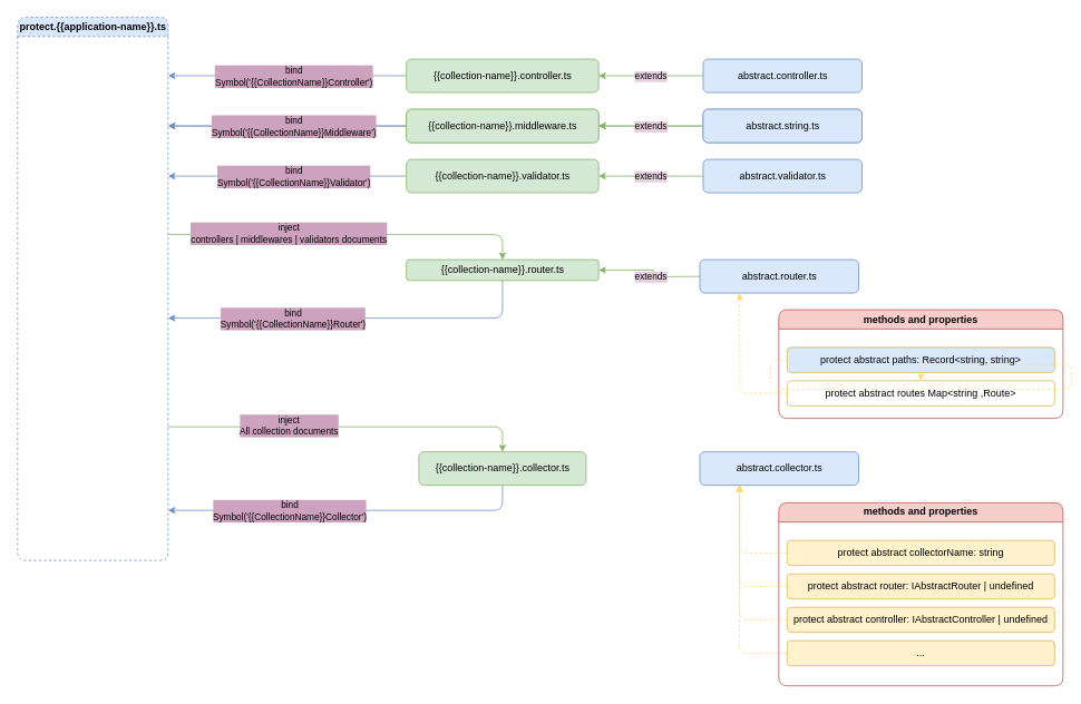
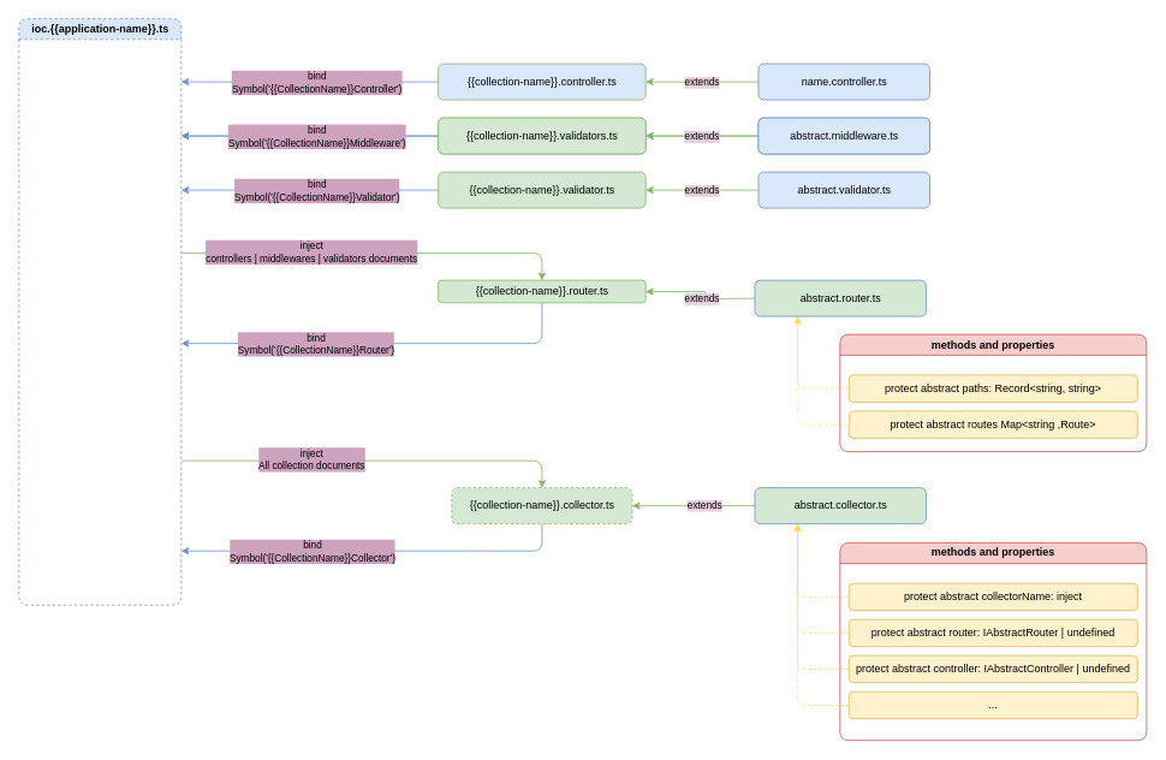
  <mxCell id="0" />
  <mxCell id="1" parent="0" />
- <mxCell id="2" value="protect.{{application-name}}.ts" style="swimlane;whiteSpace=wrap;html=1;rounded=1;dashed=1;fillColor=#dae8fc;strokeColor=#6c8ebf;" parent="1" vertex="1"><mxGeometry x="20.57" y="20" width="180" height="650" as="geometry" /></mxCell>
+ <mxCell id="2" value="ioc.{{application-name}}.ts" style="swimlane;whiteSpace=wrap;html=1;rounded=1;dashed=1;fillColor=#dae8fc;strokeColor=#6c8ebf;" parent="1" vertex="1"><mxGeometry x="20.57" y="20" width="180" height="650" as="geometry" /></mxCell>
  <mxCell id="3" value="{{collection-name}}.router.ts" style="rounded=1;whiteSpace=wrap;html=1;fillColor=#d5e8d4;strokeColor=#82b366;" parent="1" vertex="1"><mxGeometry x="485.57" y="310" width="230" height="25" as="geometry" /></mxCell>
  <mxCell id="4" style="edgeStyle=orthogonalEdgeStyle;rounded=0;orthogonalLoop=1;jettySize=auto;html=1;fillColor=#d5e8d4;strokeColor=#82b366;entryX=1;entryY=0.5;entryDx=0;entryDy=0;" parent="1" target="3" edge="1"><mxGeometry relative="1" as="geometry"><mxPoint x="720.57" y="330" as="targetPoint" /><mxPoint x="846.57" y="330" as="sourcePoint" /></mxGeometry></mxCell>
- <mxCell id="5" value="abstract.router.ts" style="rounded=1;whiteSpace=wrap;html=1;fillColor=#dae8fc;strokeColor=#6c8ebf;" parent="1" vertex="1"><mxGeometry x="836.57" y="310" width="190" height="40" as="geometry" /></mxCell>
+ <mxCell id="5" value="abstract.router.ts" style="rounded=1;whiteSpace=wrap;html=1;fillColor=#d5e8d4;strokeColor=#6c8ebf;" parent="1" vertex="1"><mxGeometry x="836.57" y="310" width="190" height="40" as="geometry" /></mxCell>
  <mxCell id="6" value="methods and properties" style="swimlane;whiteSpace=wrap;html=1;fillColor=#f8cecc;strokeColor=#b85450;rounded=1;" parent="1" vertex="1"><mxGeometry x="931" y="370" width="340" height="130" as="geometry" /></mxCell>
- <mxCell id="7" value="protect abstract paths: Record&amp;lt;string, string&amp;gt;" style="rounded=1;whiteSpace=wrap;html=1;fillColor=#dae8fc;strokeColor=#d6b656;" parent="6" vertex="1"><mxGeometry x="10" y="45" width="320" height="30" as="geometry" /></mxCell>
- <mxCell id="8" value="protect abstract routes Map&amp;lt;string ,Route&amp;gt;" style="rounded=1;whiteSpace=wrap;html=1;fillColor=#ffffff;strokeColor=#d6b656;" parent="6" vertex="1"><mxGeometry x="10" y="85" width="320" height="30" as="geometry" /></mxCell>
- <mxCell id="9" style="edgeStyle=orthogonalEdgeStyle;rounded=1;sketch=0;jumpStyle=none;orthogonalLoop=1;jettySize=auto;html=1;shadow=0;dashed=1;strokeWidth=1;exitX=0;exitY=0.5;exitDx=0;exitDy=0;fillColor=#d5e8d4;strokeColor=#FFD966;" parent="1" source="7" target="8" edge="1"><mxGeometry relative="1" as="geometry" /></mxCell>
+ <mxCell id="7" value="protect abstract paths: Record&amp;lt;string, string&amp;gt;" style="rounded=1;whiteSpace=wrap;html=1;fillColor=#fff2cc;strokeColor=#d6b656;" parent="6" vertex="1"><mxGeometry x="10" y="45" width="320" height="30" as="geometry" /></mxCell>
+ <mxCell id="8" value="protect abstract routes Map&amp;lt;string ,Route&amp;gt;" style="rounded=1;whiteSpace=wrap;html=1;fillColor=#fff2cc;strokeColor=#d6b656;" parent="6" vertex="1"><mxGeometry x="10" y="85" width="320" height="30" as="geometry" /></mxCell>
+ <mxCell id="9" style="edgeStyle=orthogonalEdgeStyle;rounded=1;sketch=0;jumpStyle=none;orthogonalLoop=1;jettySize=auto;html=1;entryX=0.25;entryY=1;entryDx=0;entryDy=0;shadow=0;dashed=1;strokeWidth=1;exitX=0;exitY=0.5;exitDx=0;exitDy=0;fillColor=#d5e8d4;strokeColor=#FFD966;" parent="1" source="7" target="5" edge="1"><mxGeometry relative="1" as="geometry" /></mxCell>
  <mxCell id="10" style="edgeStyle=orthogonalEdgeStyle;rounded=1;sketch=0;jumpStyle=none;orthogonalLoop=1;jettySize=auto;html=1;entryX=0.25;entryY=1;entryDx=0;entryDy=0;shadow=0;dashed=1;strokeWidth=1;exitX=0;exitY=0.5;exitDx=0;exitDy=0;fillColor=#d5e8d4;strokeColor=#FFD966;" parent="1" source="8" edge="1"><mxGeometry relative="1" as="geometry"><mxPoint x="884.07" y="350" as="targetPoint" /></mxGeometry></mxCell>
  <mxCell id="11" value="methods and properties" style="swimlane;whiteSpace=wrap;html=1;fillColor=#f8cecc;strokeColor=#b85450;rounded=1;" parent="1" vertex="1"><mxGeometry x="931" y="600.97" width="340" height="219.03" as="geometry" /></mxCell>
- <mxCell id="12" value="protect abstract collectorName: string" style="rounded=1;whiteSpace=wrap;html=1;fillColor=#fff2cc;strokeColor=#d6b656;" parent="11" vertex="1"><mxGeometry x="10" y="45" width="320" height="30" as="geometry" /></mxCell>
+ <mxCell id="12" value="protect abstract collectorName: inject" style="rounded=1;whiteSpace=wrap;html=1;fillColor=#fff2cc;strokeColor=#d6b656;" parent="11" vertex="1"><mxGeometry x="10" y="45" width="320" height="30" as="geometry" /></mxCell>
  <mxCell id="13" value="protect abstract router: IAbstractRouter | undefined" style="rounded=1;whiteSpace=wrap;html=1;fillColor=#fff2cc;strokeColor=#d6b656;" parent="11" vertex="1"><mxGeometry x="10" y="85" width="320" height="30" as="geometry" /></mxCell>
  <mxCell id="14" value="protect abstract controller: IAbstractController | undefined" style="rounded=1;whiteSpace=wrap;html=1;fillColor=#fff2cc;strokeColor=#d6b656;" parent="11" vertex="1"><mxGeometry x="10" y="125" width="320" height="30" as="geometry" /></mxCell>
  <mxCell id="15" value="..." style="rounded=1;whiteSpace=wrap;html=1;fillColor=#fff2cc;strokeColor=#d6b656;" parent="11" vertex="1"><mxGeometry x="10" y="165.03" width="320" height="30" as="geometry" /></mxCell>
  <mxCell id="16" style="edgeStyle=orthogonalEdgeStyle;rounded=1;orthogonalLoop=1;jettySize=auto;html=1;entryX=0.5;entryY=0;entryDx=0;entryDy=0;fillColor=#d5e8d4;strokeColor=#82b366;" parent="1" target="20" edge="1"><mxGeometry relative="1" as="geometry"><mxPoint x="200.57" y="510" as="sourcePoint" /><Array as="points"><mxPoint x="210.57" y="509.97" /><mxPoint x="530.57" y="509.97" /></Array></mxGeometry></mxCell>
  <mxCell id="17" value="inject&lt;br&gt;All collection documents" style="edgeLabel;html=1;align=center;verticalAlign=middle;resizable=0;points=[];labelBackgroundColor=#CDA2BE;" parent="16" vertex="1" connectable="0"><mxGeometry x="-0.187" y="2" relative="1" as="geometry"><mxPoint x="-31" as="offset" /></mxGeometry></mxCell>
  <mxCell id="18" style="edgeStyle=orthogonalEdgeStyle;rounded=1;orthogonalLoop=1;jettySize=auto;html=1;exitX=0.5;exitY=1;exitDx=0;exitDy=0;fillColor=#dae8fc;strokeColor=#6c8ebf;" parent="1" source="20" edge="1"><mxGeometry relative="1" as="geometry"><mxPoint x="200.57" y="610" as="targetPoint" /><Array as="points"><mxPoint x="530.57" y="609.97" /><mxPoint x="210.57" y="609.97" /></Array></mxGeometry></mxCell>
  <mxCell id="19" value="bind&lt;br&gt;Symbol('{{CollectionName}}Collector')" style="edgeLabel;html=1;align=center;verticalAlign=middle;resizable=0;points=[];labelBackgroundColor=#CDA2BE;" parent="18" vertex="1" connectable="0"><mxGeometry x="0.337" y="4" relative="1" as="geometry"><mxPoint x="2" y="-4" as="offset" /></mxGeometry></mxCell>
- <mxCell id="20" value="{{collection-name}}.collector.ts" style="rounded=1;whiteSpace=wrap;html=1;fillColor=#d5e8d4;strokeColor=#82b366;" parent="1" vertex="1"><mxGeometry x="500.57" y="539.97" width="200" height="40" as="geometry" /></mxCell>
- <mxCell id="23" value="abstract.collector.ts" style="rounded=1;whiteSpace=wrap;html=1;fillColor=#dae8fc;strokeColor=#6c8ebf;" parent="1" vertex="1"><mxGeometry x="836.57" y="539.97" width="190" height="40" as="geometry" /></mxCell>
+ <mxCell id="20" value="{{collection-name}}.collector.ts" style="rounded=1;whiteSpace=wrap;html=1;fillColor=#d5e8d4;strokeColor=#82b366;dashed=1;" parent="1" vertex="1"><mxGeometry x="500.57" y="539.97" width="200" height="40" as="geometry" /></mxCell>
+ <mxCell id="21" style="edgeStyle=orthogonalEdgeStyle;rounded=0;orthogonalLoop=1;jettySize=auto;html=1;fillColor=#d5e8d4;strokeColor=#82b366;entryX=1;entryY=0.5;entryDx=0;entryDy=0;" parent="1" source="23" target="20" edge="1"><mxGeometry relative="1" as="geometry"><mxPoint x="720.57" y="560" as="targetPoint" /></mxGeometry></mxCell>
+ <mxCell id="22" value="extends" style="edgeLabel;html=1;align=center;verticalAlign=middle;resizable=0;points=[];labelBackgroundColor=#E6D0DE;" parent="21" vertex="1" connectable="0"><mxGeometry x="-0.176" relative="1" as="geometry"><mxPoint as="offset" /></mxGeometry></mxCell>
+ <mxCell id="23" value="abstract.collector.ts" style="rounded=1;whiteSpace=wrap;html=1;fillColor=#d5e8d4;strokeColor=#6c8ebf;" parent="1" vertex="1"><mxGeometry x="836.57" y="539.97" width="190" height="40" as="geometry" /></mxCell>
  <mxCell id="24" style="edgeStyle=orthogonalEdgeStyle;rounded=1;orthogonalLoop=1;jettySize=auto;html=1;entryX=0.25;entryY=1;entryDx=0;entryDy=0;exitX=0;exitY=0.5;exitDx=0;exitDy=0;fillColor=#d5e8d4;strokeColor=#FFD966;dashed=1;strokeWidth=1;" parent="1" source="12" target="23" edge="1"><mxGeometry relative="1" as="geometry" /></mxCell>
  <mxCell id="25" style="edgeStyle=orthogonalEdgeStyle;rounded=1;orthogonalLoop=1;jettySize=auto;html=1;entryX=0.25;entryY=1;entryDx=0;entryDy=0;exitX=0;exitY=0.5;exitDx=0;exitDy=0;fillColor=#d5e8d4;strokeColor=#FFD966;dashed=1;" parent="1" source="13" target="23" edge="1"><mxGeometry relative="1" as="geometry" /></mxCell>
  <mxCell id="26" style="edgeStyle=orthogonalEdgeStyle;rounded=1;orthogonalLoop=1;jettySize=auto;html=1;entryX=0.25;entryY=1;entryDx=0;entryDy=0;exitX=0;exitY=0.5;exitDx=0;exitDy=0;fillColor=#d5e8d4;strokeColor=#FFD966;dashed=1;" parent="1" source="14" target="23" edge="1"><mxGeometry relative="1" as="geometry" /></mxCell>
  <mxCell id="27" style="edgeStyle=orthogonalEdgeStyle;rounded=1;orthogonalLoop=1;jettySize=auto;html=1;entryX=0.25;entryY=1;entryDx=0;entryDy=0;exitX=0;exitY=0.5;exitDx=0;exitDy=0;fillColor=#d5e8d4;strokeColor=#FFD966;dashed=1;" parent="1" source="15" target="23" edge="1"><mxGeometry relative="1" as="geometry" /></mxCell>
  <mxCell id="28" value="extends" style="edgeLabel;html=1;align=center;verticalAlign=middle;resizable=0;points=[];labelBackgroundColor=#E6D0DE;" parent="1" vertex="1" connectable="0"><mxGeometry x="750.57" y="334" as="geometry"><mxPoint x="27" y="-4" as="offset" /></mxGeometry></mxCell>
  <mxCell id="29" style="edgeStyle=orthogonalEdgeStyle;rounded=1;orthogonalLoop=1;jettySize=auto;html=1;entryX=0.5;entryY=0;entryDx=0;entryDy=0;fillColor=#d5e8d4;strokeColor=#82b366;" parent="1" target="3" edge="1"><mxGeometry relative="1" as="geometry"><mxPoint x="200.57" y="280" as="sourcePoint" /><Array as="points"><mxPoint x="600.57" y="280" /></Array><mxPoint x="615.57" y="310" as="targetPoint" /></mxGeometry></mxCell>
  <mxCell id="30" value="&lt;div&gt;inject&lt;/div&gt;&lt;div&gt;controllers | middlewares | validators documents&lt;br&gt;&lt;/div&gt;" style="edgeLabel;html=1;align=center;verticalAlign=middle;resizable=0;points=[];labelBackgroundColor=#CDA2BE;" parent="29" vertex="1" connectable="0"><mxGeometry x="-0.187" y="2" relative="1" as="geometry"><mxPoint x="-31" as="offset" /></mxGeometry></mxCell>
  <mxCell id="31" style="edgeStyle=orthogonalEdgeStyle;rounded=1;orthogonalLoop=1;jettySize=auto;html=1;exitX=0.5;exitY=1;exitDx=0;exitDy=0;fillColor=#dae8fc;strokeColor=#6c8ebf;" parent="1" source="3" edge="1"><mxGeometry relative="1" as="geometry"><mxPoint x="200.57" y="380" as="targetPoint" /><Array as="points"><mxPoint x="600.57" y="380" /></Array><mxPoint x="615.57" y="350" as="sourcePoint" /></mxGeometry></mxCell>
  <mxCell id="32" value="bind&lt;br&gt;Symbol('{{CollectionName}}Router')" style="edgeLabel;html=1;align=center;verticalAlign=middle;resizable=0;points=[];labelBackgroundColor=#CDA2BE;" parent="31" vertex="1" connectable="0"><mxGeometry x="0.337" y="4" relative="1" as="geometry"><mxPoint x="2" y="-4" as="offset" /></mxGeometry></mxCell>
  <mxCell id="33" style="edgeStyle=orthogonalEdgeStyle;rounded=0;orthogonalLoop=1;jettySize=auto;html=1;fillColor=#dae8fc;strokeColor=#6c8ebf;" parent="1" edge="1"><mxGeometry relative="1" as="geometry"><mxPoint x="200.57" y="210" as="targetPoint" /><mxPoint x="485.57" y="210" as="sourcePoint" /></mxGeometry></mxCell>
  <mxCell id="34" value="bind&lt;br&gt;Symbol('{{CollectionName}}Validator')" style="edgeLabel;html=1;align=center;verticalAlign=middle;resizable=0;points=[];labelBackgroundColor=#CDA2BE;" parent="33" vertex="1" connectable="0"><mxGeometry x="-0.066" relative="1" as="geometry"><mxPoint x="-2" as="offset" /></mxGeometry></mxCell>
  <mxCell id="35" style="edgeStyle=orthogonalEdgeStyle;rounded=0;orthogonalLoop=1;jettySize=auto;html=1;fillColor=#d5e8d4;strokeColor=#82b366;entryX=1;entryY=0.5;entryDx=0;entryDy=0;" parent="1" edge="1"><mxGeometry relative="1" as="geometry"><mxPoint x="715.57" y="210" as="targetPoint" /><mxPoint x="846.57" y="210" as="sourcePoint" /></mxGeometry></mxCell>
  <mxCell id="36" value="extends" style="edgeLabel;html=1;align=center;verticalAlign=middle;resizable=0;points=[];labelBackgroundColor=#E6D0DE;" parent="1" vertex="1" connectable="0"><mxGeometry x="750.57" y="214" as="geometry"><mxPoint x="27" y="-4" as="offset" /></mxGeometry></mxCell>
  <mxCell id="37" value="{{collection-name}}.validator.ts" style="rounded=1;whiteSpace=wrap;html=1;fillColor=#d5e8d4;strokeColor=#82b366;" parent="1" vertex="1"><mxGeometry x="485.57" y="190" width="230" height="40" as="geometry" /></mxCell>
  <mxCell id="38" value="abstract.validator.ts" style="rounded=1;whiteSpace=wrap;html=1;fillColor=#dae8fc;strokeColor=#6c8ebf;" parent="1" vertex="1"><mxGeometry x="840.57" y="190" width="190" height="40" as="geometry" /></mxCell>
  <mxCell id="39" style="edgeStyle=orthogonalEdgeStyle;rounded=0;orthogonalLoop=1;jettySize=auto;html=1;fillColor=#dae8fc;strokeColor=#6c8ebf;" parent="1" edge="1"><mxGeometry relative="1" as="geometry"><mxPoint x="200.57" y="150" as="targetPoint" /><mxPoint x="485.57" y="150" as="sourcePoint" /></mxGeometry></mxCell>
  <mxCell id="40" value="bind&lt;br&gt;Symbol('{{CollectionName}}Controller')" style="edgeLabel;html=1;align=center;verticalAlign=middle;resizable=0;points=[];labelBackgroundColor=#CDA2BE;" parent="39" vertex="1" connectable="0"><mxGeometry x="-0.066" relative="1" as="geometry"><mxPoint x="-2" as="offset" /></mxGeometry></mxCell>
  <mxCell id="41" style="edgeStyle=orthogonalEdgeStyle;rounded=0;orthogonalLoop=1;jettySize=auto;html=1;fillColor=#d5e8d4;strokeColor=#82b366;entryX=1;entryY=0.5;entryDx=0;entryDy=0;" parent="1" edge="1"><mxGeometry relative="1" as="geometry"><mxPoint x="715.57" y="150" as="targetPoint" /><mxPoint x="846.57" y="150" as="sourcePoint" /></mxGeometry></mxCell>
  <mxCell id="42" value="extends" style="edgeLabel;html=1;align=center;verticalAlign=middle;resizable=0;points=[];labelBackgroundColor=#E6D0DE;" parent="1" vertex="1" connectable="0"><mxGeometry x="750.57" y="154" as="geometry"><mxPoint x="27" y="-4" as="offset" /></mxGeometry></mxCell>
  <mxCell id="43" value="{{collection-name}}.validator.ts" style="rounded=1;whiteSpace=wrap;html=1;fillColor=#d5e8d4;strokeColor=#82b366;" parent="1" vertex="1"><mxGeometry x="485.57" y="130" width="230" height="40" as="geometry" /></mxCell>
  <mxCell id="44" value="abstract.validator.ts" style="rounded=1;whiteSpace=wrap;html=1;fillColor=#dae8fc;strokeColor=#6c8ebf;" parent="1" vertex="1"><mxGeometry x="840.57" y="130" width="190" height="40" as="geometry" /></mxCell>
  <mxCell id="45" style="edgeStyle=orthogonalEdgeStyle;rounded=0;orthogonalLoop=1;jettySize=auto;html=1;fillColor=#dae8fc;strokeColor=#6c8ebf;" parent="1" edge="1"><mxGeometry relative="1" as="geometry"><mxPoint x="200.57" y="150" as="targetPoint" /><mxPoint x="485.57" y="150" as="sourcePoint" /></mxGeometry></mxCell>
  <mxCell id="46" value="bind&lt;br&gt;Symbol('{{CollectionName}}Middleware')" style="edgeLabel;html=1;align=center;verticalAlign=middle;resizable=0;points=[];labelBackgroundColor=#CDA2BE;" parent="45" vertex="1" connectable="0"><mxGeometry x="-0.066" relative="1" as="geometry"><mxPoint x="-2" as="offset" /></mxGeometry></mxCell>
  <mxCell id="47" style="edgeStyle=orthogonalEdgeStyle;rounded=0;orthogonalLoop=1;jettySize=auto;html=1;fillColor=#d5e8d4;strokeColor=#82b366;entryX=1;entryY=0.5;entryDx=0;entryDy=0;" parent="1" edge="1"><mxGeometry relative="1" as="geometry"><mxPoint x="715.57" y="150" as="targetPoint" /><mxPoint x="846.57" y="150" as="sourcePoint" /></mxGeometry></mxCell>
  <mxCell id="48" value="extends" style="edgeLabel;html=1;align=center;verticalAlign=middle;resizable=0;points=[];labelBackgroundColor=#E6D0DE;" parent="1" vertex="1" connectable="0"><mxGeometry x="750.57" y="154" as="geometry"><mxPoint x="27" y="-4" as="offset" /></mxGeometry></mxCell>
- <mxCell id="49" value="{{collection-name}}.middleware.ts" style="rounded=1;whiteSpace=wrap;html=1;fillColor=#d5e8d4;strokeColor=#82b366;" parent="1" vertex="1"><mxGeometry x="485.57" y="130" width="230" height="40" as="geometry" /></mxCell>
- <mxCell id="50" value="abstract.string.ts" style="rounded=1;whiteSpace=wrap;html=1;fillColor=#dae8fc;strokeColor=#6c8ebf;" parent="1" vertex="1"><mxGeometry x="840.57" y="130" width="190" height="40" as="geometry" /></mxCell>
+ <mxCell id="49" value="{{collection-name}}.validators.ts" style="rounded=1;whiteSpace=wrap;html=1;fillColor=#d5e8d4;strokeColor=#82b366;" parent="1" vertex="1"><mxGeometry x="485.57" y="130" width="230" height="40" as="geometry" /></mxCell>
+ <mxCell id="50" value="abstract.middleware.ts" style="rounded=1;whiteSpace=wrap;html=1;fillColor=#dae8fc;strokeColor=#6c8ebf;" parent="1" vertex="1"><mxGeometry x="840.57" y="130" width="190" height="40" as="geometry" /></mxCell>
  <mxCell id="51" style="edgeStyle=orthogonalEdgeStyle;rounded=0;orthogonalLoop=1;jettySize=auto;html=1;fillColor=#dae8fc;strokeColor=#6c8ebf;" parent="1" edge="1"><mxGeometry relative="1" as="geometry"><mxPoint x="200.57" y="90" as="targetPoint" /><mxPoint x="485.57" y="90" as="sourcePoint" /></mxGeometry></mxCell>
  <mxCell id="52" value="bind&lt;br&gt;Symbol('{{CollectionName}}Controller')" style="edgeLabel;html=1;align=center;verticalAlign=middle;resizable=0;points=[];labelBackgroundColor=#CDA2BE;" parent="51" vertex="1" connectable="0"><mxGeometry x="-0.066" relative="1" as="geometry"><mxPoint x="-2" as="offset" /></mxGeometry></mxCell>
  <mxCell id="53" style="edgeStyle=orthogonalEdgeStyle;rounded=0;orthogonalLoop=1;jettySize=auto;html=1;fillColor=#d5e8d4;strokeColor=#82b366;entryX=1;entryY=0.5;entryDx=0;entryDy=0;" parent="1" edge="1"><mxGeometry relative="1" as="geometry"><mxPoint x="715.57" y="90" as="targetPoint" /><mxPoint x="846.57" y="90" as="sourcePoint" /></mxGeometry></mxCell>
  <mxCell id="54" value="extends" style="edgeLabel;html=1;align=center;verticalAlign=middle;resizable=0;points=[];labelBackgroundColor=#E6D0DE;" parent="1" vertex="1" connectable="0"><mxGeometry x="750.57" y="94" as="geometry"><mxPoint x="27" y="-4" as="offset" /></mxGeometry></mxCell>
- <mxCell id="55" value="{{collection-name}}.controller.ts" style="rounded=1;whiteSpace=wrap;html=1;fillColor=#d5e8d4;strokeColor=#82b366;" parent="1" vertex="1"><mxGeometry x="485.57" y="70" width="230" height="40" as="geometry" /></mxCell>
- <mxCell id="56" value="abstract.controller.ts" style="rounded=1;whiteSpace=wrap;html=1;fillColor=#dae8fc;strokeColor=#6c8ebf;" parent="1" vertex="1"><mxGeometry x="840.57" y="70" width="190" height="40" as="geometry" /></mxCell>
+ <mxCell id="55" value="{{collection-name}}.controller.ts" style="rounded=1;whiteSpace=wrap;html=1;fillColor=#dae8fc;strokeColor=#82b366;" parent="1" vertex="1"><mxGeometry x="485.57" y="70" width="230" height="40" as="geometry" /></mxCell>
+ <mxCell id="56" value="name.controller.ts" style="rounded=1;whiteSpace=wrap;html=1;fillColor=#dae8fc;strokeColor=#6c8ebf;" parent="1" vertex="1"><mxGeometry x="840.57" y="70" width="190" height="40" as="geometry" /></mxCell>
  <mxCell id="57" value="&amp;nbsp;" style="text;whiteSpace=wrap;html=1;" parent="1" vertex="1"><mxGeometry x="271" y="50" width="40" height="40" as="geometry" /></mxCell>
